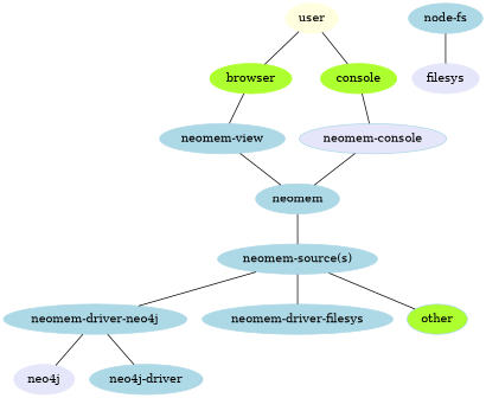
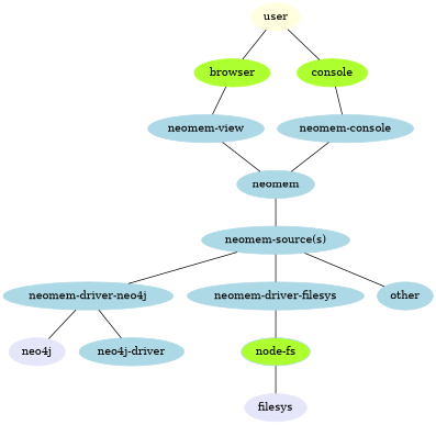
  graph {
    node [color=lightblue style=filled]
    user [color=lightyellow]
    browser [color=greenyellow]
    console [color=greenyellow]
    n4 [label="neomem-view"]
-   "neomem-console" [fillcolor=lavender]
+   "neomem-console"
    neomem
    neo4j [color=lavender]
    filesys [color=lavender]
    "neomem-source(s)"
    n10 [label="neomem-driver-neo4j"]
    "neo4j-driver"
    n12 [label="neomem-driver-filesys"]
-   "node-fs"
-   other [fillcolor=greenyellow]
+   "node-fs" [fillcolor=greenyellow]
+   other
    user -- browser
    user -- console
    browser -- n4
    console -- "neomem-console"
    n4 -- neomem
    "neomem-console" -- neomem
    neomem -- "neomem-source(s)"
    "neomem-source(s)" -- n10
    "neomem-source(s)" -- n12
    "neomem-source(s)" -- other
    n10 -- neo4j
    n10 -- "neo4j-driver"
+   n12 -- "node-fs"
    "node-fs" -- filesys
  }
